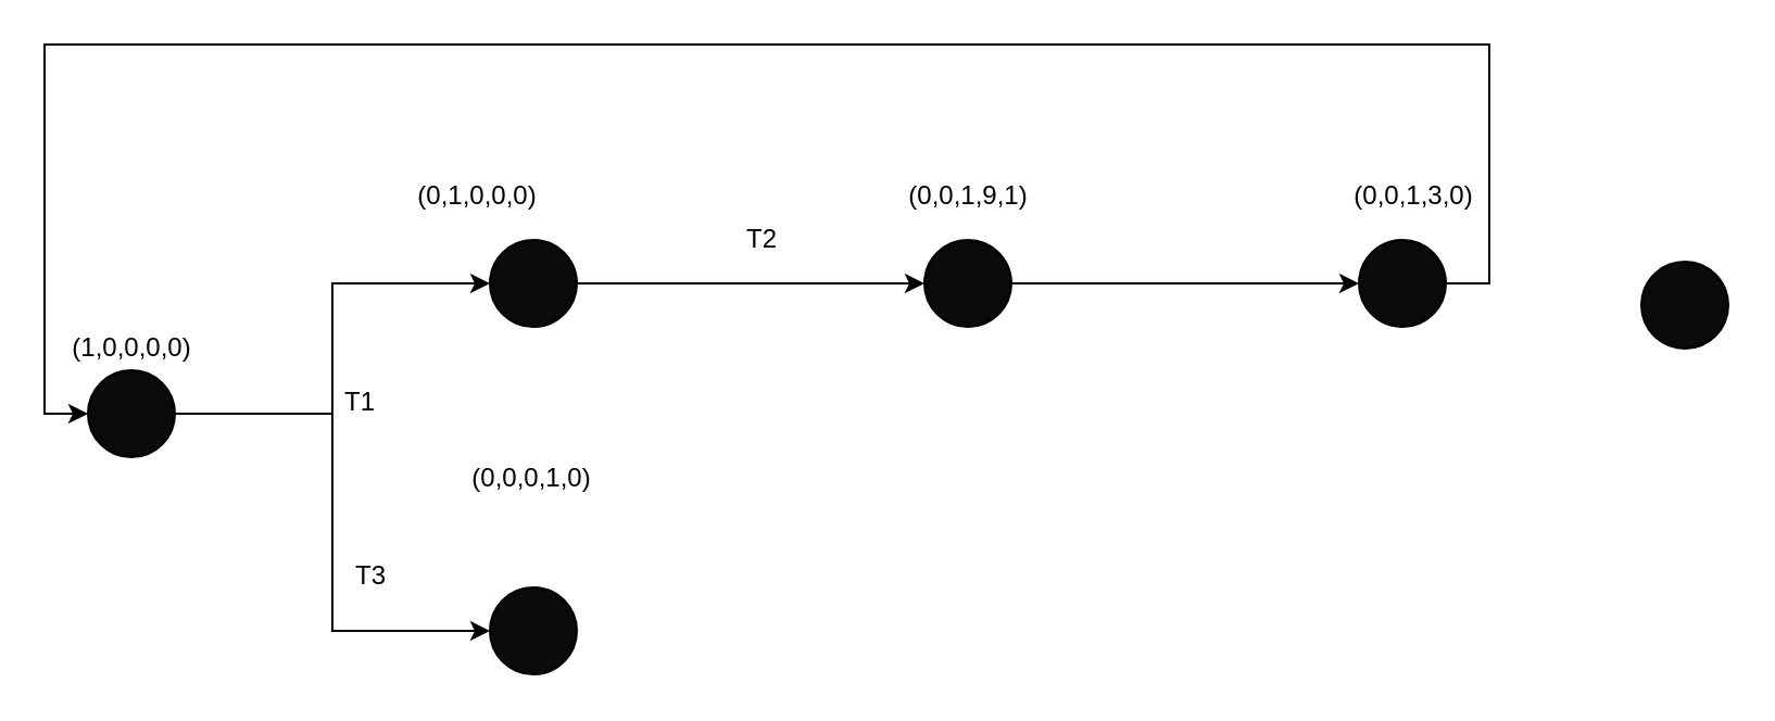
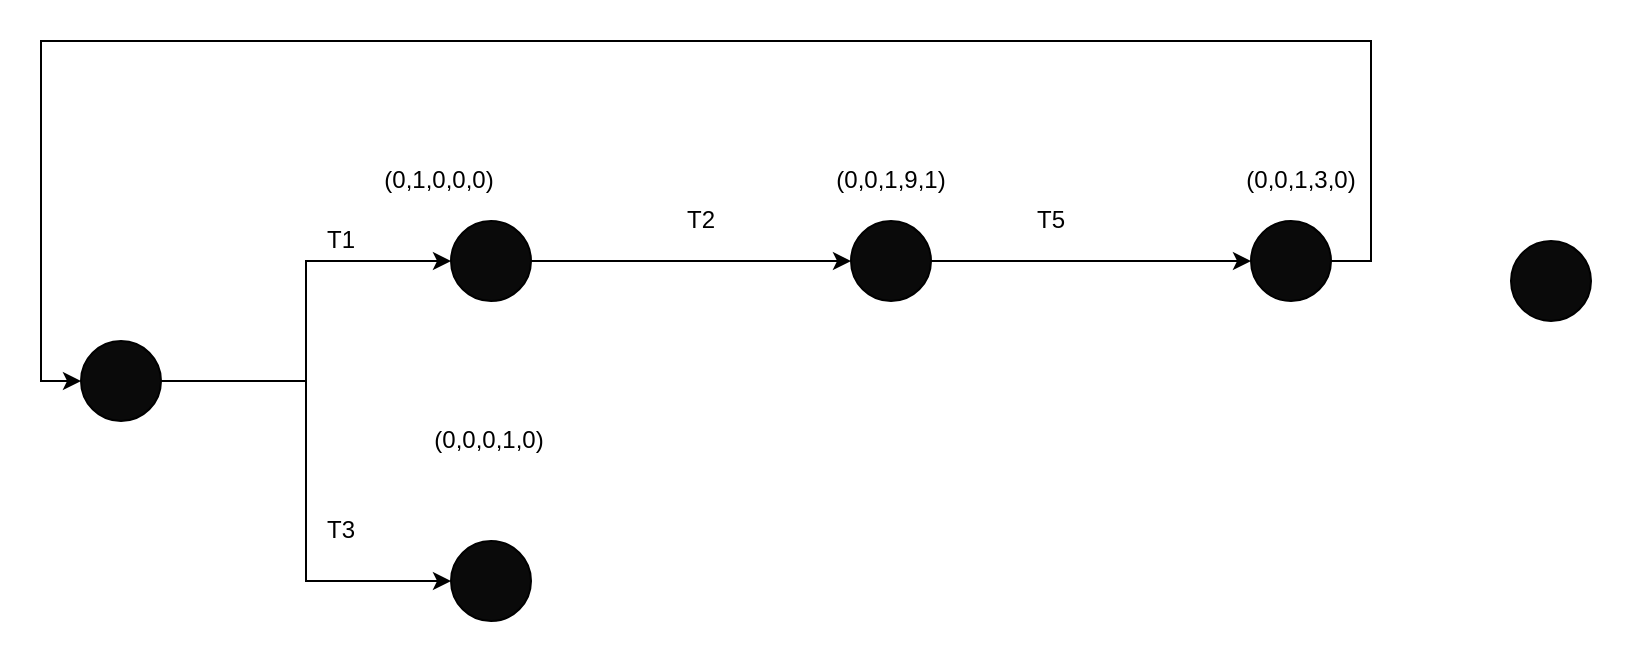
  <mxCell id="0" />
  <mxCell id="1" parent="0" />
  <mxCell id="2" style="edgeStyle=orthogonalEdgeStyle;rounded=0;orthogonalLoop=1;jettySize=auto;html=1;exitX=1;exitY=0.5;exitDx=0;exitDy=0;entryX=0;entryY=0.5;entryDx=0;entryDy=0;" edge="1" parent="1" source="4" target="6"><mxGeometry relative="1" as="geometry" /></mxCell>
  <mxCell id="3" style="edgeStyle=orthogonalEdgeStyle;rounded=0;orthogonalLoop=1;jettySize=auto;html=1;exitX=1;exitY=0.5;exitDx=0;exitDy=0;entryX=0;entryY=0.5;entryDx=0;entryDy=0;" edge="1" parent="1" source="4" target="8"><mxGeometry relative="1" as="geometry" /></mxCell>
  <mxCell id="4" value="" style="ellipse;whiteSpace=wrap;html=1;aspect=fixed;fillColor=#0A0A0A;" vertex="1" parent="1"><mxGeometry x="40" y="170" width="40" height="40" as="geometry" /></mxCell>
  <mxCell id="5" style="edgeStyle=orthogonalEdgeStyle;rounded=0;orthogonalLoop=1;jettySize=auto;html=1;exitX=1;exitY=0.5;exitDx=0;exitDy=0;entryX=0;entryY=0.5;entryDx=0;entryDy=0;" edge="1" parent="1" source="6" target="13"><mxGeometry relative="1" as="geometry" /></mxCell>
  <mxCell id="6" value="" style="ellipse;whiteSpace=wrap;html=1;aspect=fixed;fillColor=#0A0A0A;" vertex="1" parent="1"><mxGeometry x="225" y="110" width="40" height="40" as="geometry" /></mxCell>
- <mxCell id="7" value="(1,0,0,0,0)" style="text;html=1;align=center;verticalAlign=middle;resizable=0;points=[];autosize=1;strokeColor=none;fillColor=none;" vertex="1" parent="1"><mxGeometry x="25" y="150" width="70" height="20" as="geometry" /></mxCell>
  <mxCell id="8" value="" style="ellipse;whiteSpace=wrap;html=1;aspect=fixed;fillColor=#0A0A0A;" vertex="1" parent="1"><mxGeometry x="225" y="270" width="40" height="40" as="geometry" /></mxCell>
- <mxCell id="9" value="T1" style="text;html=1;align=center;verticalAlign=middle;resizable=0;points=[];autosize=1;strokeColor=none;fillColor=none;" vertex="1" parent="1"><mxGeometry x="150" y="175" width="30" height="20" as="geometry" /></mxCell>
+ <mxCell id="9" value="T1" style="text;html=1;align=center;verticalAlign=middle;resizable=0;points=[];autosize=1;strokeColor=none;fillColor=none;" vertex="1" parent="1"><mxGeometry x="155" y="110" width="30" height="20" as="geometry" /></mxCell>
  <mxCell id="10" value="T3" style="text;html=1;align=center;verticalAlign=middle;resizable=0;points=[];autosize=1;strokeColor=none;fillColor=none;" vertex="1" parent="1"><mxGeometry x="155" y="255" width="30" height="20" as="geometry" /></mxCell>
  <mxCell id="11" value="(0,1,0,0,0)" style="text;html=1;align=center;verticalAlign=middle;resizable=0;points=[];autosize=1;strokeColor=none;fillColor=none;" vertex="1" parent="1"><mxGeometry x="184" y="80" width="70" height="20" as="geometry" /></mxCell>
  <mxCell id="12" style="edgeStyle=orthogonalEdgeStyle;rounded=0;orthogonalLoop=1;jettySize=auto;html=1;exitX=1;exitY=0.5;exitDx=0;exitDy=0;entryX=0;entryY=0.5;entryDx=0;entryDy=0;" edge="1" parent="1" source="13" target="17"><mxGeometry relative="1" as="geometry" /></mxCell>
  <mxCell id="13" value="" style="ellipse;whiteSpace=wrap;html=1;aspect=fixed;fillColor=#0A0A0A;" vertex="1" parent="1"><mxGeometry x="425" y="110" width="40" height="40" as="geometry" /></mxCell>
  <mxCell id="14" value="T2" style="text;html=1;align=center;verticalAlign=middle;resizable=0;points=[];autosize=1;strokeColor=none;fillColor=none;" vertex="1" parent="1"><mxGeometry x="335" y="100" width="30" height="20" as="geometry" /></mxCell>
  <mxCell id="15" value="(0,0,1,9,1)" style="text;html=1;align=center;verticalAlign=middle;resizable=0;points=[];autosize=1;strokeColor=none;fillColor=none;" vertex="1" parent="1"><mxGeometry x="410" y="80" width="70" height="20" as="geometry" /></mxCell>
  <mxCell id="16" style="edgeStyle=orthogonalEdgeStyle;rounded=0;orthogonalLoop=1;jettySize=auto;html=1;exitX=1;exitY=0.5;exitDx=0;exitDy=0;entryX=0;entryY=0.5;entryDx=0;entryDy=0;" edge="1" parent="1" source="17" target="4"><mxGeometry relative="1" as="geometry"><mxPoint x="395" y="10" as="targetPoint" /><Array as="points"><mxPoint x="685" y="130" /><mxPoint x="685" y="20" /><mxPoint x="20" y="20" /><mxPoint x="20" y="190" /></Array></mxGeometry></mxCell>
  <mxCell id="17" value="" style="ellipse;whiteSpace=wrap;html=1;aspect=fixed;fillColor=#0A0A0A;" vertex="1" parent="1"><mxGeometry x="625" y="110" width="40" height="40" as="geometry" /></mxCell>
+ <mxCell id="18" value="T5" style="text;html=1;align=center;verticalAlign=middle;resizable=0;points=[];autosize=1;strokeColor=none;fillColor=none;" vertex="1" parent="1"><mxGeometry x="510" y="100" width="30" height="20" as="geometry" /></mxCell>
  <mxCell id="19" value="(0,0,1,3,0)" style="text;html=1;align=center;verticalAlign=middle;resizable=0;points=[];autosize=1;strokeColor=none;fillColor=none;" vertex="1" parent="1"><mxGeometry x="615" y="80" width="70" height="20" as="geometry" /></mxCell>
  <mxCell id="20" value="" style="ellipse;whiteSpace=wrap;html=1;aspect=fixed;fillColor=#0A0A0A;" vertex="1" parent="1"><mxGeometry x="755" y="120" width="40" height="40" as="geometry" /></mxCell>
  <mxCell id="21" value="(0,0,0,1,0)" style="text;html=1;align=center;verticalAlign=middle;resizable=0;points=[];autosize=1;strokeColor=none;fillColor=none;" vertex="1" parent="1"><mxGeometry x="209" y="210" width="70" height="20" as="geometry" /></mxCell>
